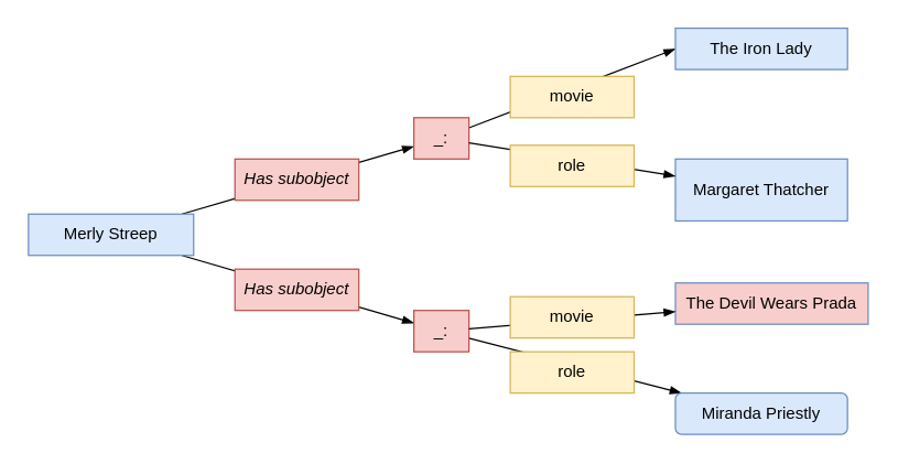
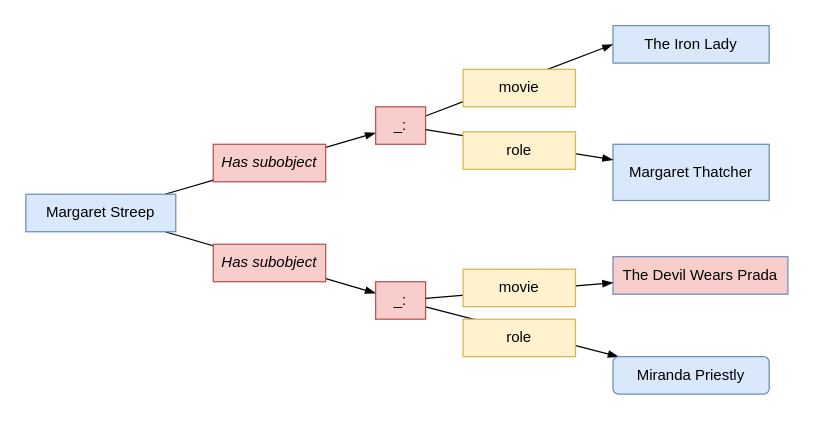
  <mxCell id="0" />
  <mxCell id="1" parent="0" />
  <mxCell id="2" style="edgeStyle=none;rounded=0;comic=0;orthogonalLoop=1;jettySize=auto;html=1;endArrow=blockThin;endFill=1;strokeWidth=1;fontSize=12;fontColor=#0000FF;" parent="1" source="6" target="13" edge="1"><mxGeometry relative="1" as="geometry"><mxPoint x="300" y="75" as="targetPoint" /></mxGeometry></mxCell>
  <mxCell id="3" style="edgeStyle=none;rounded=0;comic=0;orthogonalLoop=1;jettySize=auto;html=1;endArrow=blockThin;endFill=1;strokeWidth=1;fontSize=12;fontColor=#0000FF;entryX=0;entryY=0.5;entryDx=0;entryDy=0;" parent="1" source="13" target="7" edge="1"><mxGeometry relative="1" as="geometry"><mxPoint x="450" y="65" as="targetPoint" /></mxGeometry></mxCell>
  <mxCell id="4" style="edgeStyle=none;rounded=0;comic=0;orthogonalLoop=1;jettySize=auto;html=1;endArrow=blockThin;endFill=1;strokeWidth=1;fontSize=12;fontColor=#0000FF;" parent="1" source="6" target="14" edge="1"><mxGeometry relative="1" as="geometry" /></mxCell>
  <mxCell id="5" style="edgeStyle=none;rounded=0;comic=0;orthogonalLoop=1;jettySize=auto;html=1;endArrow=blockThin;endFill=1;strokeWidth=1;fontSize=12;fontColor=#0000FF;" parent="1" source="14" target="10" edge="1"><mxGeometry relative="1" as="geometry" /></mxCell>
- <mxCell id="6" value="Merly Streep" style="rounded=0;whiteSpace=wrap;html=1;shadow=0;glass=0;strokeColor=#6c8ebf;strokeWidth=1;fontSize=12;align=center;fillColor=#dae8fc;fontStyle=0" parent="1" vertex="1"><mxGeometry x="20" y="155" width="120" height="30" as="geometry" /></mxCell>
+ <mxCell id="6" value="Margaret Streep" style="rounded=0;whiteSpace=wrap;html=1;shadow=0;glass=0;strokeColor=#6c8ebf;strokeWidth=1;fontSize=12;align=center;fillColor=#dae8fc;fontStyle=0" parent="1" vertex="1"><mxGeometry x="20" y="155" width="120" height="30" as="geometry" /></mxCell>
  <mxCell id="7" value="The Iron Lady" style="rounded=0;whiteSpace=wrap;html=1;shadow=0;glass=0;strokeColor=#6c8ebf;strokeWidth=1;fontSize=12;align=center;fillColor=#dae8fc;fontStyle=0" parent="1" vertex="1"><mxGeometry x="490" y="20" width="125" height="30" as="geometry" /></mxCell>
  <mxCell id="8" value="Margaret Thatcher" style="rounded=0;whiteSpace=wrap;html=1;shadow=0;glass=0;strokeColor=#6c8ebf;strokeWidth=1;fontSize=12;align=center;fillColor=#dae8fc;fontStyle=0" parent="1" vertex="1"><mxGeometry x="490" y="115" width="125" height="45" as="geometry" /></mxCell>
  <mxCell id="9" value="The Devil Wears Prada" style="rounded=0;whiteSpace=wrap;html=1;shadow=0;glass=0;strokeColor=#6c8ebf;strokeWidth=1;fontSize=12;align=center;fillColor=#f8cecc;fontStyle=0;" parent="1" vertex="1"><mxGeometry x="490" y="205" width="140" height="30" as="geometry" /></mxCell>
  <mxCell id="10" value="Miranda Priestly" style="whiteSpace=wrap;html=1;shadow=0;glass=0;strokeColor=#6c8ebf;strokeWidth=1;fontSize=12;align=center;fillColor=#dae8fc;fontStyle=0;rounded=1;" parent="1" vertex="1"><mxGeometry x="490" y="285" width="125" height="30" as="geometry" /></mxCell>
  <mxCell id="11" value="movie" style="rounded=0;whiteSpace=wrap;html=1;shadow=0;glass=0;strokeColor=#d6b656;strokeWidth=1;fontSize=12;align=center;fillColor=#fff2cc;fontStyle=0" parent="1" vertex="1"><mxGeometry x="370" y="55" width="90" height="30" as="geometry" /></mxCell>
  <mxCell id="12" value="role" style="rounded=0;whiteSpace=wrap;html=1;shadow=0;glass=0;strokeColor=#d6b656;strokeWidth=1;fontSize=12;align=center;fillColor=#fff2cc;fontStyle=0" parent="1" vertex="1"><mxGeometry x="370" y="255" width="90" height="30" as="geometry" /></mxCell>
  <mxCell id="13" value="_:" style="rounded=0;whiteSpace=wrap;html=1;shadow=0;glass=0;strokeColor=#b85450;strokeWidth=1;fontSize=12;align=center;fillColor=#f8cecc;fontStyle=0" vertex="1" parent="1"><mxGeometry x="300" y="85" width="40" height="30" as="geometry" /></mxCell>
  <mxCell id="14" value="_:" style="rounded=0;whiteSpace=wrap;html=1;shadow=0;glass=0;strokeColor=#b85450;strokeWidth=1;fontSize=12;align=center;fillColor=#f8cecc;fontStyle=0" vertex="1" parent="1"><mxGeometry x="300" y="225" width="40" height="30" as="geometry" /></mxCell>
  <mxCell id="15" style="edgeStyle=none;rounded=0;comic=0;orthogonalLoop=1;jettySize=auto;html=1;endArrow=blockThin;endFill=1;strokeWidth=1;fontSize=12;fontColor=#0000FF;" edge="1" parent="1" source="13" target="8"><mxGeometry relative="1" as="geometry"><mxPoint x="160" y="280.781" as="sourcePoint" /><mxPoint x="779.96" y="-5" as="targetPoint" /></mxGeometry></mxCell>
  <mxCell id="16" value="role" style="rounded=0;whiteSpace=wrap;html=1;shadow=0;glass=0;strokeColor=#d6b656;strokeWidth=1;fontSize=12;align=center;fillColor=#fff2cc;fontStyle=0" parent="1" vertex="1"><mxGeometry x="370" y="105" width="90" height="30" as="geometry" /></mxCell>
  <mxCell id="17" value="Has subobject" style="rounded=0;whiteSpace=wrap;html=1;shadow=0;glass=0;strokeColor=#b85450;strokeWidth=1;fontSize=12;align=center;fillColor=#f8cecc;fontStyle=2" vertex="1" parent="1"><mxGeometry x="170" y="115" width="90" height="30" as="geometry" /></mxCell>
  <mxCell id="18" value="Has subobject" style="rounded=0;whiteSpace=wrap;html=1;shadow=0;glass=0;strokeColor=#b85450;strokeWidth=1;fontSize=12;align=center;fillColor=#f8cecc;fontStyle=2" vertex="1" parent="1"><mxGeometry x="170" y="195" width="90" height="30" as="geometry" /></mxCell>
  <mxCell id="19" style="edgeStyle=none;rounded=0;comic=0;orthogonalLoop=1;jettySize=auto;html=1;endArrow=blockThin;endFill=1;strokeWidth=1;fontSize=12;fontColor=#0000FF;" edge="1" parent="1" source="14" target="9"><mxGeometry relative="1" as="geometry"><mxPoint x="40" y="438.736" as="sourcePoint" /><mxPoint x="305.866" y="289" as="targetPoint" /></mxGeometry></mxCell>
  <mxCell id="20" value="movie" style="rounded=0;whiteSpace=wrap;html=1;shadow=0;glass=0;strokeColor=#d6b656;strokeWidth=1;fontSize=12;align=center;fillColor=#fff2cc;fontStyle=0" parent="1" vertex="1"><mxGeometry x="370" y="215" width="90" height="30" as="geometry" /></mxCell>
